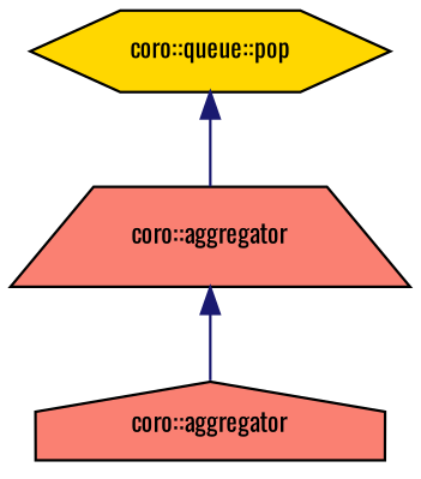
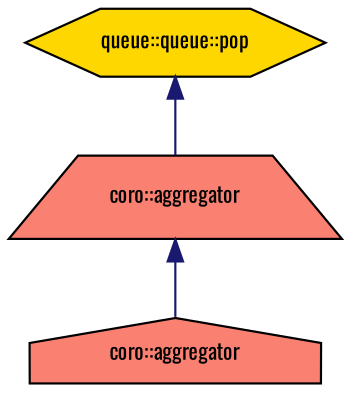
  digraph {
    rankdir=TB
    fontname=Oswald
    node [color=black fillcolor=salmon fontname=Oswald fontsize=10 style=filled]
    edge [color=midnightblue dir=back fontname=Oswald fontsize=10 labelfontname=Helvetica labelfontsize=10 style=solid]
-   n1 [fillcolor=gold fontcolor=black height=0.2 label="coro::queue::pop" shape=hexagon width=0.4]
+   n1 [fillcolor=gold fontcolor=black height=0.2 label="queue::queue::pop" shape=hexagon width=0.4]
    n2 [height=0.2 label="coro::aggregator" shape=trapezium width=0.4]
    n3 [height=0.2 label="coro::aggregator" shape=house width=0.4]
    n1 -> n2
    n2 -> n3
  }
